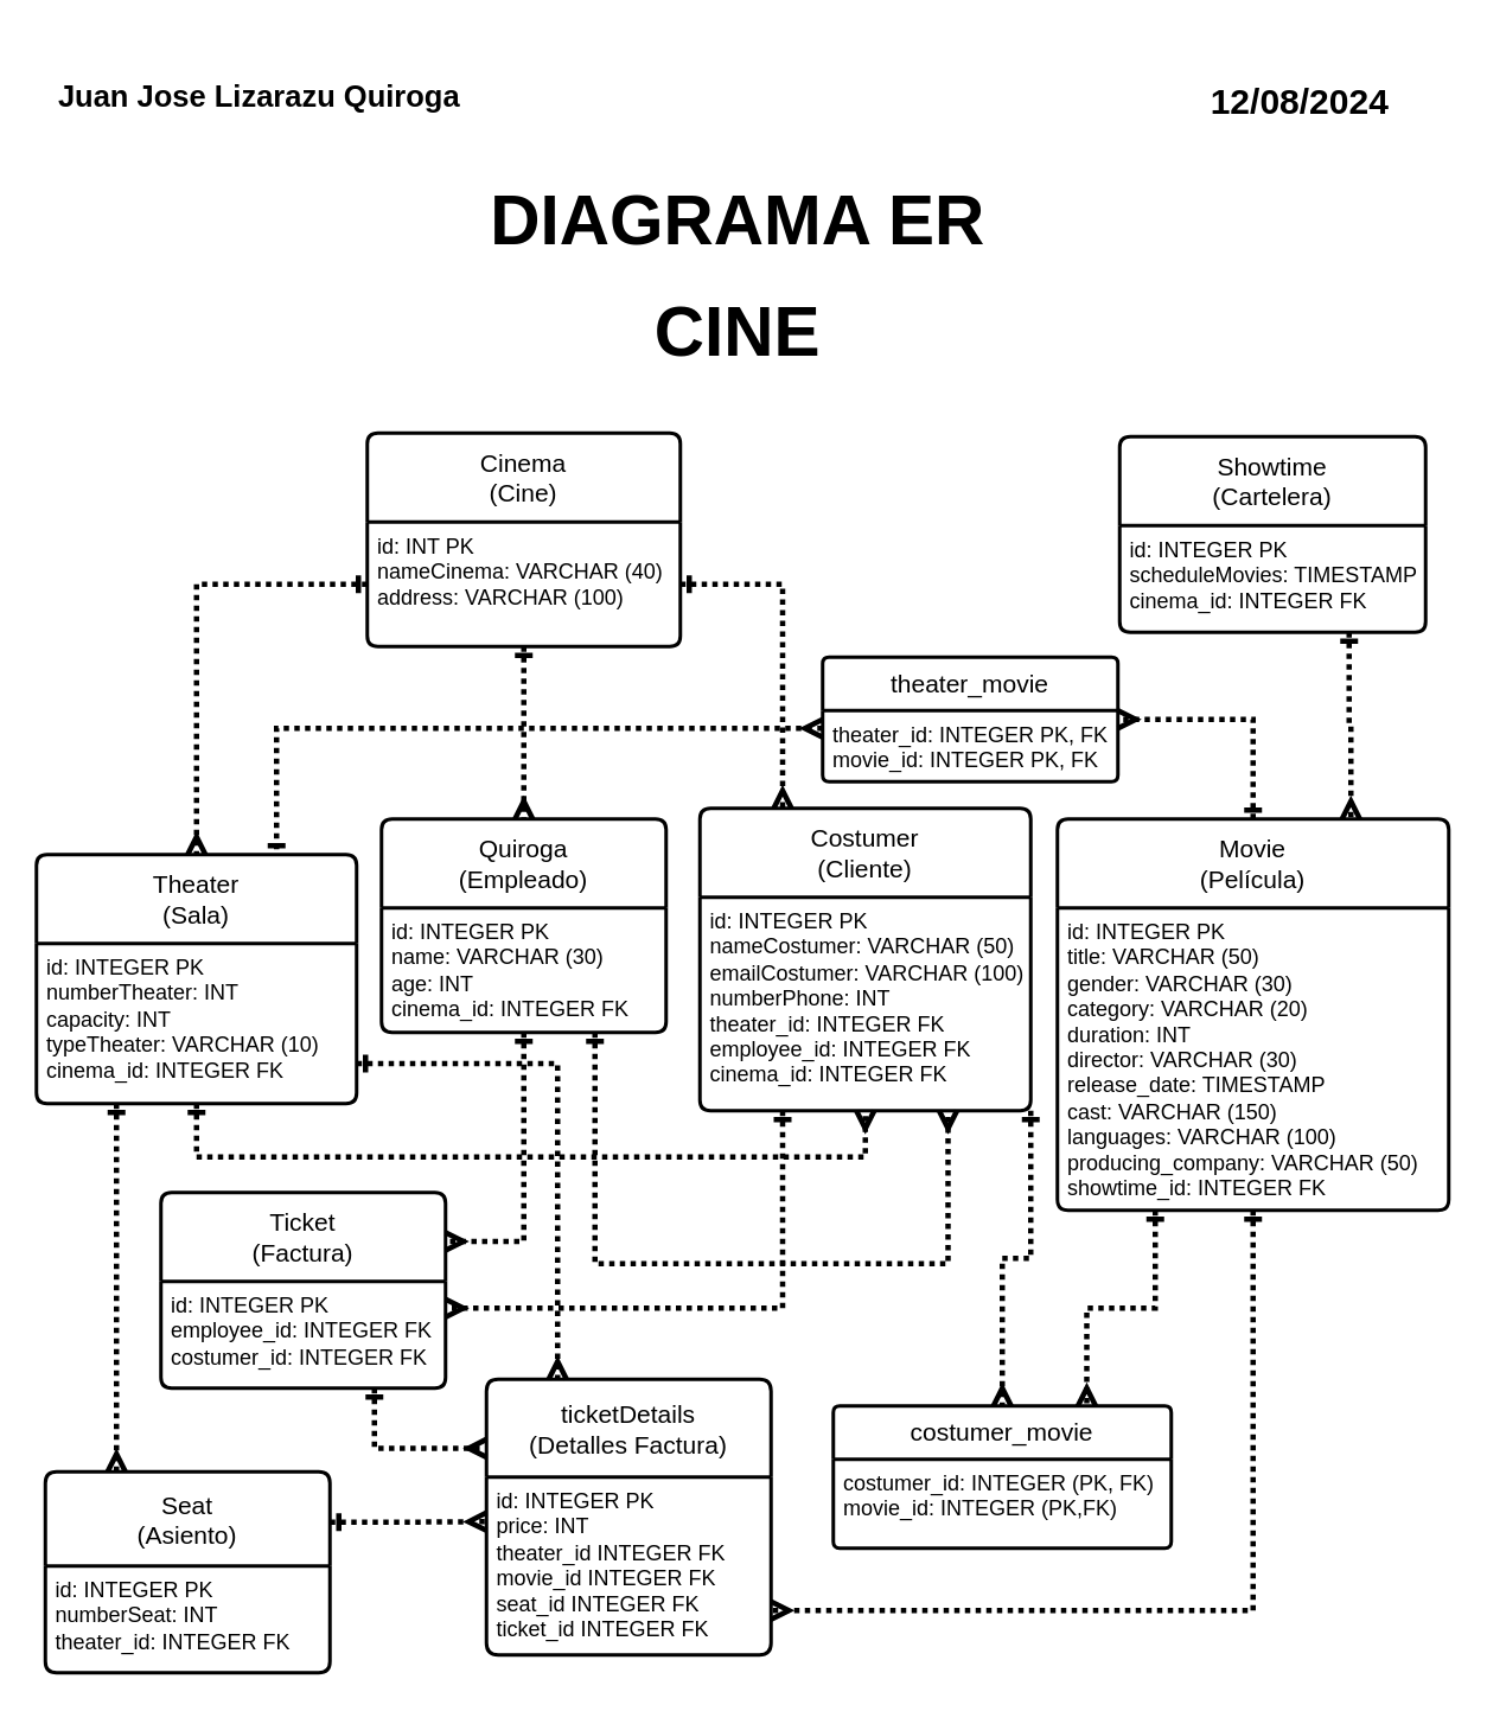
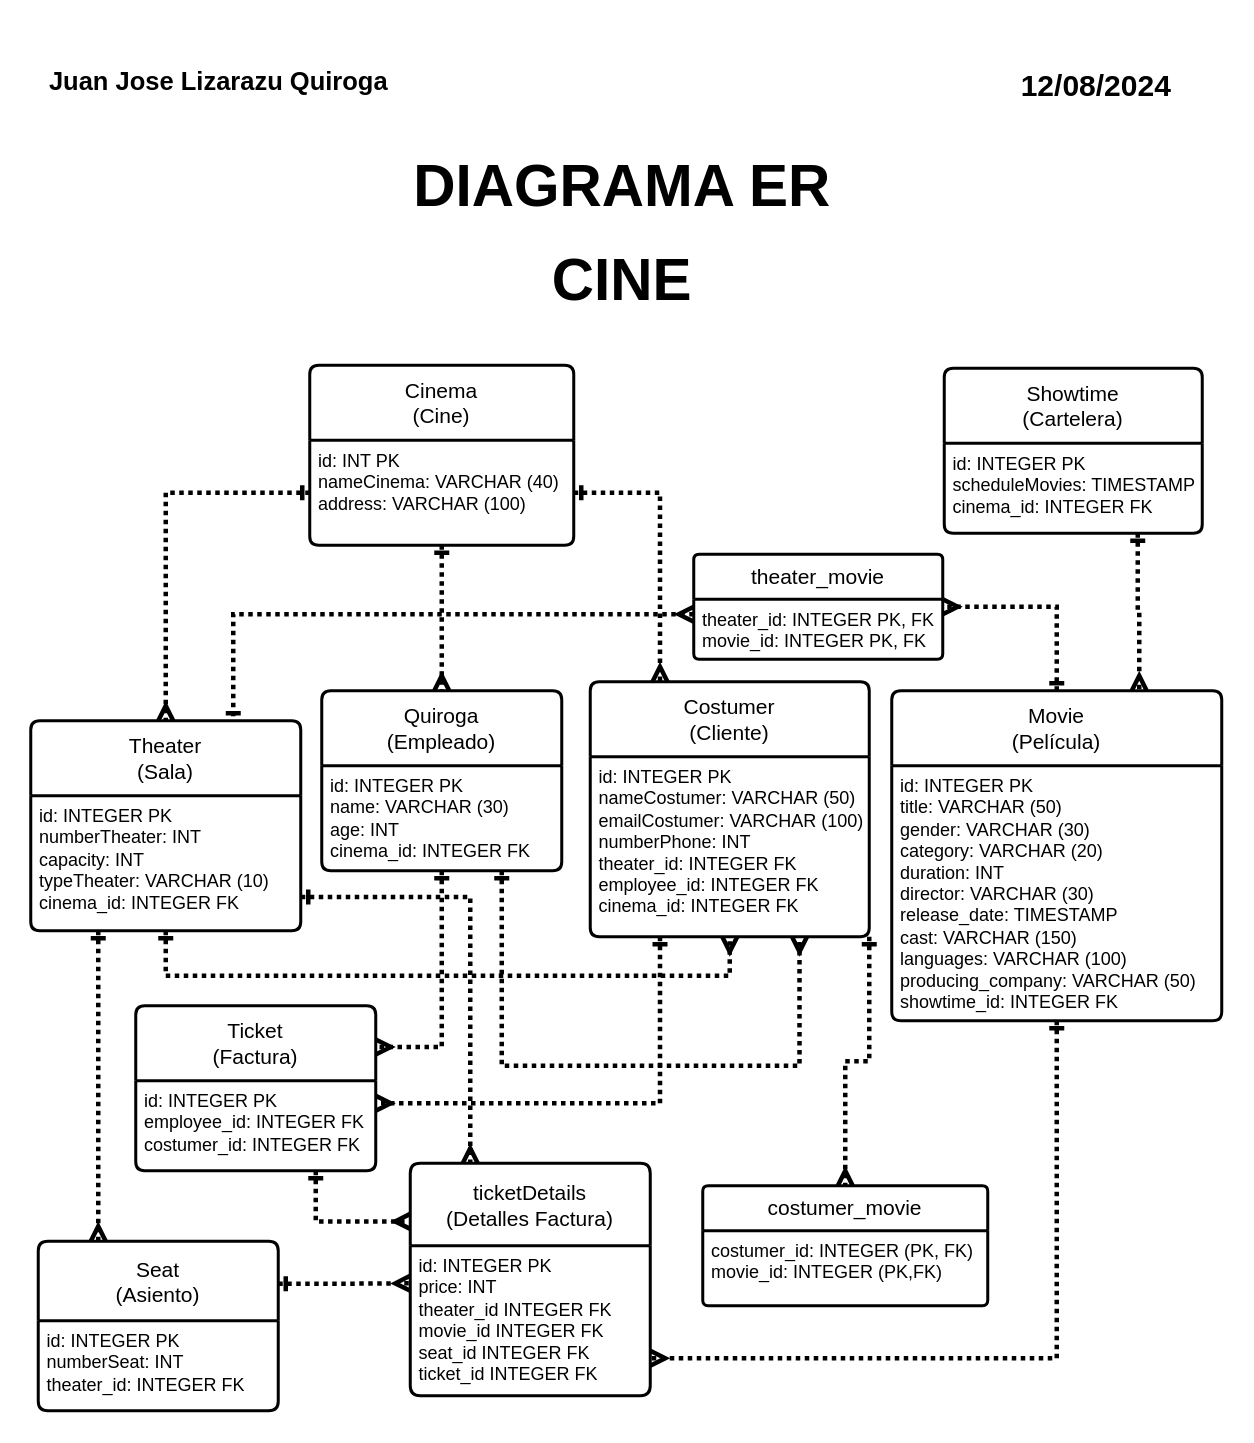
  <mxCell id="0" />
  <mxCell id="1" parent="0" />
- <mxCell id="2" style="edgeStyle=orthogonalEdgeStyle;rounded=0;orthogonalLoop=1;jettySize=auto;html=1;exitX=0.25;exitY=1;exitDx=0;exitDy=0;entryX=0.75;entryY=0;entryDx=0;entryDy=0;endArrow=ERmany;endFill=0;startArrow=ERone;startFill=0;strokeWidth=3;dashed=1;dashPattern=1 1;" edge="1" parent="1" source="4" target="23"><mxGeometry relative="1" as="geometry" /></mxCell>
  <mxCell id="3" style="edgeStyle=orthogonalEdgeStyle;rounded=0;orthogonalLoop=1;jettySize=auto;html=1;exitX=0.5;exitY=0;exitDx=0;exitDy=0;entryX=1;entryY=0.5;entryDx=0;entryDy=0;endArrow=ERmany;endFill=0;startArrow=ERone;startFill=0;strokeWidth=3;dashed=1;dashPattern=1 1;" edge="1" parent="1" source="4" target="26"><mxGeometry relative="1" as="geometry" /></mxCell>
  <mxCell id="4" value="Movie&lt;div&gt;(Película)&lt;/div&gt;" style="swimlane;childLayout=stackLayout;horizontal=1;startSize=50;horizontalStack=0;rounded=1;fontSize=14;fontStyle=0;strokeWidth=2;resizeParent=0;resizeLast=1;shadow=0;dashed=0;align=center;arcSize=4;whiteSpace=wrap;html=1;" vertex="1" parent="1"><mxGeometry x="594" y="460" width="220" height="220" as="geometry"><mxRectangle x="480" y="640" width="80" height="40" as="alternateBounds" /></mxGeometry></mxCell>
  <mxCell id="5" value="id: INTEGER PK&lt;div&gt;&lt;span style=&quot;background-color: initial;&quot;&gt;title: VARCHAR (50)&lt;/span&gt;&lt;div&gt;&lt;div&gt;gender: VARCHAR (30)&lt;/div&gt;&lt;div&gt;category: VARCHAR (20)&lt;/div&gt;&lt;/div&gt;&lt;div&gt;duration: INT&lt;/div&gt;&lt;div&gt;director: VARCHAR (30)&lt;/div&gt;&lt;div&gt;release_date: TIMESTAMP&lt;/div&gt;&lt;div&gt;cast: VARCHAR (150)&lt;/div&gt;&lt;div&gt;languages: VARCHAR (100)&lt;/div&gt;&lt;div&gt;producing_company: VARCHAR (50)&lt;/div&gt;&lt;/div&gt;&lt;div&gt;showtime_id: INTEGER FK&lt;/div&gt;" style="align=left;strokeColor=none;fillColor=none;spacingLeft=4;fontSize=12;verticalAlign=top;resizable=0;rotatable=0;part=1;html=1;" vertex="1" parent="4"><mxGeometry y="50" width="220" height="170" as="geometry" /></mxCell>
  <mxCell id="6" value="Cinema&lt;div&gt;(Cine)&lt;/div&gt;" style="swimlane;childLayout=stackLayout;horizontal=1;startSize=50;horizontalStack=0;rounded=1;fontSize=14;fontStyle=0;strokeWidth=2;resizeParent=0;resizeLast=1;shadow=0;dashed=0;align=center;arcSize=4;whiteSpace=wrap;html=1;" vertex="1" parent="1"><mxGeometry x="206" y="243" width="176" height="120" as="geometry" /></mxCell>
  <mxCell id="7" value="id: INT PK&amp;nbsp;&lt;div&gt;&lt;div&gt;nameCinema: VARCHAR (40)&lt;/div&gt;&lt;div&gt;address: VARCHAR (100)&lt;/div&gt;&lt;div&gt;&lt;br&gt;&lt;/div&gt;&lt;/div&gt;" style="align=left;strokeColor=none;fillColor=none;spacingLeft=4;fontSize=12;verticalAlign=top;resizable=0;rotatable=0;part=1;html=1;" vertex="1" parent="6"><mxGeometry y="50" width="176" height="70" as="geometry" /></mxCell>
  <mxCell id="8" value="Theater&lt;div&gt;(Sala)&lt;/div&gt;" style="swimlane;childLayout=stackLayout;horizontal=1;startSize=50;horizontalStack=0;rounded=1;fontSize=14;fontStyle=0;strokeWidth=2;resizeParent=0;resizeLast=1;shadow=0;dashed=0;align=center;arcSize=4;whiteSpace=wrap;html=1;" vertex="1" parent="1"><mxGeometry x="20" y="480" width="180" height="140" as="geometry"><mxRectangle x="10" y="240" width="90" height="50" as="alternateBounds" /></mxGeometry></mxCell>
  <mxCell id="9" value="id: INTEGER PK&lt;div&gt;numberTheater: INT&lt;/div&gt;&lt;div&gt;capacity: INT&lt;/div&gt;&lt;div&gt;typeTheater: VARCHAR (10)&lt;/div&gt;&lt;div&gt;cinema_id: INTEGER FK&lt;/div&gt;" style="align=left;strokeColor=none;fillColor=none;spacingLeft=4;fontSize=12;verticalAlign=top;resizable=0;rotatable=0;part=1;html=1;" vertex="1" parent="8"><mxGeometry y="50" width="180" height="90" as="geometry" /></mxCell>
  <mxCell id="10" value="Quiroga&lt;div&gt;(Empleado)&lt;/div&gt;" style="swimlane;childLayout=stackLayout;horizontal=1;startSize=50;horizontalStack=0;rounded=1;fontSize=14;fontStyle=0;strokeWidth=2;resizeParent=0;resizeLast=1;shadow=0;dashed=0;align=center;arcSize=4;whiteSpace=wrap;html=1;" vertex="1" parent="1"><mxGeometry x="214" y="460" width="160" height="120" as="geometry" /></mxCell>
  <mxCell id="11" value="id: INTEGER PK&lt;div&gt;name: VARCHAR (30)&lt;/div&gt;&lt;div&gt;age: INT&lt;/div&gt;&lt;div&gt;cinema_id: INTEGER FK&lt;/div&gt;" style="align=left;strokeColor=none;fillColor=none;spacingLeft=4;fontSize=12;verticalAlign=top;resizable=0;rotatable=0;part=1;html=1;" vertex="1" parent="10"><mxGeometry y="50" width="160" height="70" as="geometry" /></mxCell>
  <mxCell id="12" value="Costumer&lt;div&gt;(Cliente)&lt;/div&gt;" style="swimlane;childLayout=stackLayout;horizontal=1;startSize=50;horizontalStack=0;rounded=1;fontSize=14;fontStyle=0;strokeWidth=2;resizeParent=0;resizeLast=1;shadow=0;dashed=0;align=center;arcSize=4;whiteSpace=wrap;html=1;" vertex="1" parent="1"><mxGeometry x="393" y="454" width="186" height="170" as="geometry" /></mxCell>
  <mxCell id="13" value="id: INTEGER PK&lt;div&gt;nameCostumer: VARCHAR (50)&lt;/div&gt;&lt;div&gt;emailCostumer: VARCHAR (100)&lt;/div&gt;&lt;div&gt;numberPhone: INT&lt;/div&gt;&lt;div&gt;theater_id: INTEGER FK&lt;/div&gt;&lt;div&gt;employee_id: INTEGER FK&lt;/div&gt;&lt;div&gt;cinema_id: INTEGER FK&lt;/div&gt;" style="align=left;strokeColor=none;fillColor=none;spacingLeft=4;fontSize=12;verticalAlign=top;resizable=0;rotatable=0;part=1;html=1;" vertex="1" parent="12"><mxGeometry y="50" width="186" height="120" as="geometry" /></mxCell>
  <mxCell id="14" value="Showtime&lt;div&gt;(Cartelera)&lt;/div&gt;" style="swimlane;childLayout=stackLayout;horizontal=1;startSize=50;horizontalStack=0;rounded=1;fontSize=14;fontStyle=0;strokeWidth=2;resizeParent=0;resizeLast=1;shadow=0;dashed=0;align=center;arcSize=4;whiteSpace=wrap;html=1;" vertex="1" parent="1"><mxGeometry x="629" y="245" width="172" height="110" as="geometry" /></mxCell>
  <mxCell id="15" value="id: INTEGER PK&lt;div&gt;scheduleMovies: TIMESTAMP&lt;/div&gt;&lt;div&gt;cinema_id: INTEGER FK&lt;/div&gt;" style="align=left;strokeColor=none;fillColor=none;spacingLeft=4;fontSize=12;verticalAlign=top;resizable=0;rotatable=0;part=1;html=1;" vertex="1" parent="14"><mxGeometry y="50" width="172" height="60" as="geometry" /></mxCell>
  <mxCell id="16" value="Ticket&lt;div&gt;(Factura)&lt;/div&gt;" style="swimlane;childLayout=stackLayout;horizontal=1;startSize=50;horizontalStack=0;rounded=1;fontSize=14;fontStyle=0;strokeWidth=2;resizeParent=0;resizeLast=1;shadow=0;dashed=0;align=center;arcSize=4;whiteSpace=wrap;html=1;" vertex="1" parent="1"><mxGeometry x="90" y="670" width="160" height="110" as="geometry" /></mxCell>
  <mxCell id="17" value="id: INTEGER PK&lt;div&gt;&lt;div&gt;employee_id: INTEGER FK&lt;/div&gt;&lt;div&gt;costumer_id: INTEGER FK&lt;/div&gt;&lt;/div&gt;" style="align=left;strokeColor=none;fillColor=none;spacingLeft=4;fontSize=12;verticalAlign=top;resizable=0;rotatable=0;part=1;html=1;" vertex="1" parent="16"><mxGeometry y="50" width="160" height="60" as="geometry" /></mxCell>
  <mxCell id="18" style="edgeStyle=orthogonalEdgeStyle;rounded=0;orthogonalLoop=1;jettySize=auto;html=1;exitX=0.75;exitY=1;exitDx=0;exitDy=0;entryX=0.75;entryY=0;entryDx=0;entryDy=0;endArrow=ERmany;endFill=0;startArrow=ERone;startFill=0;strokeWidth=3;dashed=1;dashPattern=1 1;" edge="1" parent="1" source="15" target="4"><mxGeometry relative="1" as="geometry" /></mxCell>
  <mxCell id="19" style="edgeStyle=orthogonalEdgeStyle;rounded=0;orthogonalLoop=1;jettySize=auto;html=1;exitX=0.5;exitY=1;exitDx=0;exitDy=0;entryX=0.5;entryY=1;entryDx=0;entryDy=0;endArrow=ERmany;endFill=0;startArrow=ERone;startFill=0;strokeWidth=3;dashed=1;dashPattern=1 1;" edge="1" parent="1" source="9" target="13"><mxGeometry relative="1" as="geometry"><Array as="points"><mxPoint x="110" y="650" /><mxPoint x="486" y="650" /></Array></mxGeometry></mxCell>
  <mxCell id="20" style="edgeStyle=orthogonalEdgeStyle;rounded=0;orthogonalLoop=1;jettySize=auto;html=1;exitX=0;exitY=0.5;exitDx=0;exitDy=0;entryX=0.5;entryY=0;entryDx=0;entryDy=0;endArrow=ERmany;endFill=0;startArrow=ERone;startFill=0;strokeWidth=3;dashed=1;dashPattern=1 1;" edge="1" parent="1" source="7" target="8"><mxGeometry relative="1" as="geometry" /></mxCell>
  <mxCell id="21" style="edgeStyle=orthogonalEdgeStyle;rounded=0;orthogonalLoop=1;jettySize=auto;html=1;exitX=0.5;exitY=1;exitDx=0;exitDy=0;entryX=0.5;entryY=0;entryDx=0;entryDy=0;endArrow=ERmany;endFill=0;startArrow=ERone;startFill=0;strokeWidth=3;dashed=1;dashPattern=1 1;" edge="1" parent="1" source="7" target="10"><mxGeometry relative="1" as="geometry" /></mxCell>
  <mxCell id="22" style="edgeStyle=orthogonalEdgeStyle;rounded=0;orthogonalLoop=1;jettySize=auto;html=1;exitX=1;exitY=0.5;exitDx=0;exitDy=0;entryX=0.25;entryY=0;entryDx=0;entryDy=0;endArrow=ERmany;endFill=0;startArrow=ERone;startFill=0;strokeWidth=3;dashed=1;dashPattern=1 1;" edge="1" parent="1" source="7" target="12"><mxGeometry relative="1" as="geometry" /></mxCell>
  <mxCell id="23" value="costumer_movie" style="swimlane;childLayout=stackLayout;horizontal=1;startSize=30;horizontalStack=0;rounded=1;fontSize=14;fontStyle=0;strokeWidth=2;resizeParent=0;resizeLast=1;shadow=0;dashed=0;align=center;arcSize=4;whiteSpace=wrap;html=1;" vertex="1" parent="1"><mxGeometry x="468" y="790" width="190" height="80" as="geometry" /></mxCell>
  <mxCell id="24" value="costumer_id: INTEGER (PK, FK)&lt;div&gt;movie_id: INTEGER (PK,FK)&lt;/div&gt;" style="align=left;strokeColor=none;fillColor=none;spacingLeft=4;fontSize=12;verticalAlign=top;resizable=0;rotatable=0;part=1;html=1;" vertex="1" parent="23"><mxGeometry y="30" width="190" height="50" as="geometry" /></mxCell>
  <mxCell id="25" style="edgeStyle=orthogonalEdgeStyle;rounded=0;orthogonalLoop=1;jettySize=auto;html=1;exitX=1;exitY=1;exitDx=0;exitDy=0;entryX=0.5;entryY=0;entryDx=0;entryDy=0;startArrow=ERone;startFill=0;endArrow=ERmany;endFill=0;strokeWidth=3;dashed=1;dashPattern=1 1;" edge="1" parent="1" source="13" target="23"><mxGeometry relative="1" as="geometry" /></mxCell>
  <mxCell id="26" value="theater_movie" style="swimlane;childLayout=stackLayout;horizontal=1;startSize=30;horizontalStack=0;rounded=1;fontSize=14;fontStyle=0;strokeWidth=2;resizeParent=0;resizeLast=1;shadow=0;dashed=0;align=center;arcSize=4;whiteSpace=wrap;html=1;" vertex="1" parent="1"><mxGeometry x="462" y="369" width="166" height="70" as="geometry" /></mxCell>
  <mxCell id="27" value="theater_id: INTEGER PK, FK&lt;div&gt;movie_id: INTEGER PK, FK&lt;/div&gt;" style="align=left;strokeColor=none;fillColor=none;spacingLeft=4;fontSize=12;verticalAlign=top;resizable=0;rotatable=0;part=1;html=1;" vertex="1" parent="26"><mxGeometry y="30" width="166" height="40" as="geometry" /></mxCell>
  <mxCell id="28" style="edgeStyle=orthogonalEdgeStyle;rounded=0;orthogonalLoop=1;jettySize=auto;html=1;exitX=0;exitY=0.25;exitDx=0;exitDy=0;entryX=0.75;entryY=0;entryDx=0;entryDy=0;endArrow=ERone;endFill=0;startArrow=ERmany;startFill=0;strokeWidth=3;dashed=1;dashPattern=1 1;" edge="1" parent="1" source="27" target="8"><mxGeometry relative="1" as="geometry" /></mxCell>
  <mxCell id="29" style="edgeStyle=orthogonalEdgeStyle;rounded=0;orthogonalLoop=1;jettySize=auto;html=1;exitX=0.25;exitY=0;exitDx=0;exitDy=0;entryX=0.25;entryY=1;entryDx=0;entryDy=0;startArrow=ERmany;startFill=0;endArrow=ERone;endFill=0;strokeWidth=3;dashed=1;dashPattern=1 1;" edge="1" parent="1" source="31" target="9"><mxGeometry relative="1" as="geometry" /></mxCell>
  <mxCell id="30" style="edgeStyle=orthogonalEdgeStyle;rounded=0;orthogonalLoop=1;jettySize=auto;html=1;exitX=1;exitY=0.25;exitDx=0;exitDy=0;entryX=0;entryY=0.25;entryDx=0;entryDy=0;endArrow=ERmany;endFill=0;startArrow=ERone;startFill=0;strokeWidth=3;dashed=1;dashPattern=1 1;" edge="1" parent="1" source="31" target="36"><mxGeometry relative="1" as="geometry" /></mxCell>
  <mxCell id="31" value="Seat&lt;div&gt;(Asiento)&lt;/div&gt;" style="swimlane;childLayout=stackLayout;horizontal=1;startSize=53;horizontalStack=0;rounded=1;fontSize=14;fontStyle=0;strokeWidth=2;resizeParent=0;resizeLast=1;shadow=0;dashed=0;align=center;arcSize=4;whiteSpace=wrap;html=1;" vertex="1" parent="1"><mxGeometry x="25" y="827" width="160" height="113" as="geometry" /></mxCell>
  <mxCell id="32" value="id: INTEGER PK&lt;div&gt;numberSeat: INT&lt;/div&gt;&lt;div&gt;theater_id: INTEGER FK&lt;/div&gt;" style="align=left;strokeColor=none;fillColor=none;spacingLeft=4;fontSize=12;verticalAlign=top;resizable=0;rotatable=0;part=1;html=1;" vertex="1" parent="31"><mxGeometry y="53" width="160" height="60" as="geometry" /></mxCell>
  <mxCell id="33" value="&lt;h1&gt;&lt;font style=&quot;font-size: 39px;&quot;&gt;DIAGRAMA ER&lt;/font&gt;&lt;/h1&gt;&lt;h1&gt;&lt;font style=&quot;font-size: 39px;&quot;&gt;CINE&lt;/font&gt;&lt;/h1&gt;" style="text;html=1;align=center;verticalAlign=middle;resizable=0;points=[];autosize=1;strokeColor=none;fillColor=none;" vertex="1" parent="1"><mxGeometry x="264" y="75" width="300" height="160" as="geometry" /></mxCell>
  <mxCell id="34" value="&lt;h4&gt;&lt;font style=&quot;font-size: 17px;&quot;&gt;Juan Jose Lizarazu Quiroga&lt;/font&gt;&lt;/h4&gt;" style="text;html=1;align=center;verticalAlign=middle;resizable=0;points=[];autosize=1;strokeColor=none;fillColor=none;" vertex="1" parent="1"><mxGeometry x="20" y="20" width="250" height="70" as="geometry" /></mxCell>
  <mxCell id="35" value="ticketDetails&lt;div&gt;(Detalles Factura)&lt;/div&gt;" style="swimlane;childLayout=stackLayout;horizontal=1;startSize=55;horizontalStack=0;rounded=1;fontSize=14;fontStyle=0;strokeWidth=2;resizeParent=0;resizeLast=1;shadow=0;dashed=0;align=center;arcSize=4;whiteSpace=wrap;html=1;" vertex="1" parent="1"><mxGeometry x="273" y="775" width="160" height="155" as="geometry" /></mxCell>
  <mxCell id="36" value="id: INTEGER PK&lt;div&gt;price: INT&lt;/div&gt;&lt;div&gt;theater_id INTEGER FK&lt;/div&gt;&lt;div&gt;movie_id INTEGER FK&lt;/div&gt;&lt;div&gt;seat_id INTEGER FK&lt;/div&gt;&lt;div&gt;ticket_id INTEGER FK&lt;/div&gt;" style="align=left;strokeColor=none;fillColor=none;spacingLeft=4;fontSize=12;verticalAlign=top;resizable=0;rotatable=0;part=1;html=1;" vertex="1" parent="35"><mxGeometry y="55" width="160" height="100" as="geometry" /></mxCell>
  <mxCell id="37" style="edgeStyle=orthogonalEdgeStyle;rounded=0;orthogonalLoop=1;jettySize=auto;html=1;exitX=0.5;exitY=1;exitDx=0;exitDy=0;entryX=1;entryY=0.25;entryDx=0;entryDy=0;endArrow=ERmany;endFill=0;startArrow=ERone;startFill=0;strokeWidth=3;dashed=1;dashPattern=1 1;" edge="1" parent="1" source="11" target="16"><mxGeometry relative="1" as="geometry" /></mxCell>
  <mxCell id="38" style="edgeStyle=orthogonalEdgeStyle;rounded=0;orthogonalLoop=1;jettySize=auto;html=1;exitX=0.25;exitY=1;exitDx=0;exitDy=0;entryX=1;entryY=0.25;entryDx=0;entryDy=0;endArrow=ERmany;endFill=0;startArrow=ERone;startFill=0;strokeWidth=3;dashed=1;dashPattern=1 1;" edge="1" parent="1" source="13" target="17"><mxGeometry relative="1" as="geometry" /></mxCell>
  <mxCell id="39" style="edgeStyle=orthogonalEdgeStyle;rounded=0;orthogonalLoop=1;jettySize=auto;html=1;exitX=1;exitY=0.75;exitDx=0;exitDy=0;entryX=0.25;entryY=0;entryDx=0;entryDy=0;endArrow=ERmany;endFill=0;startArrow=ERone;startFill=0;strokeWidth=3;dashed=1;dashPattern=1 1;" edge="1" parent="1" source="9" target="35"><mxGeometry relative="1" as="geometry" /></mxCell>
  <mxCell id="40" style="edgeStyle=orthogonalEdgeStyle;rounded=0;orthogonalLoop=1;jettySize=auto;html=1;exitX=0.5;exitY=1;exitDx=0;exitDy=0;entryX=1;entryY=0.75;entryDx=0;entryDy=0;endArrow=ERmany;endFill=0;startArrow=ERone;startFill=0;strokeWidth=3;dashed=1;dashPattern=1 1;" edge="1" parent="1" source="5" target="36"><mxGeometry relative="1" as="geometry" /></mxCell>
  <mxCell id="41" style="edgeStyle=orthogonalEdgeStyle;rounded=0;orthogonalLoop=1;jettySize=auto;html=1;exitX=0.75;exitY=1;exitDx=0;exitDy=0;entryX=0;entryY=0.25;entryDx=0;entryDy=0;endArrow=ERmany;endFill=0;startArrow=ERone;startFill=0;strokeWidth=3;dashed=1;dashPattern=1 1;" edge="1" parent="1" source="17" target="35"><mxGeometry relative="1" as="geometry" /></mxCell>
  <mxCell id="42" style="edgeStyle=orthogonalEdgeStyle;rounded=0;orthogonalLoop=1;jettySize=auto;html=1;exitX=0.75;exitY=1;exitDx=0;exitDy=0;entryX=0.75;entryY=1;entryDx=0;entryDy=0;strokeWidth=3;dashed=1;dashPattern=1 1;endArrow=ERmany;endFill=0;startArrow=ERone;startFill=0;flowAnimation=0;" edge="1" parent="1" source="11" target="13"><mxGeometry relative="1" as="geometry"><Array as="points"><mxPoint x="334" y="710" /><mxPoint x="533" y="710" /></Array></mxGeometry></mxCell>
  <mxCell id="43" value="&lt;h4&gt;&lt;font style=&quot;font-size: 20px;&quot;&gt;12/08/2024&lt;/font&gt;&lt;/h4&gt;" style="text;html=1;align=center;verticalAlign=middle;resizable=0;points=[];autosize=1;strokeColor=none;fillColor=none;" vertex="1" parent="1"><mxGeometry x="670" y="21" width="120" height="70" as="geometry" /></mxCell>
